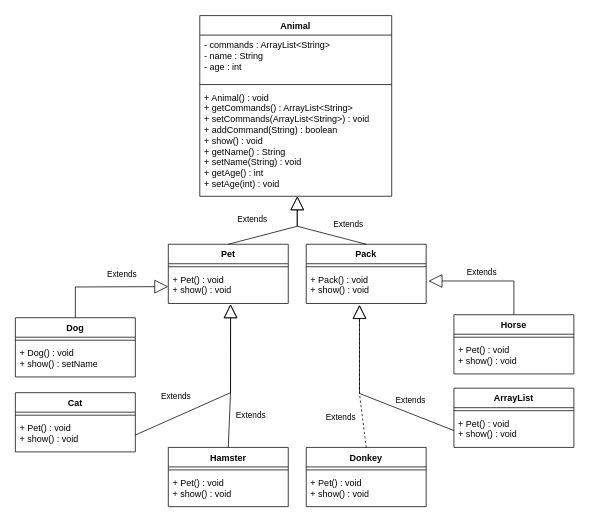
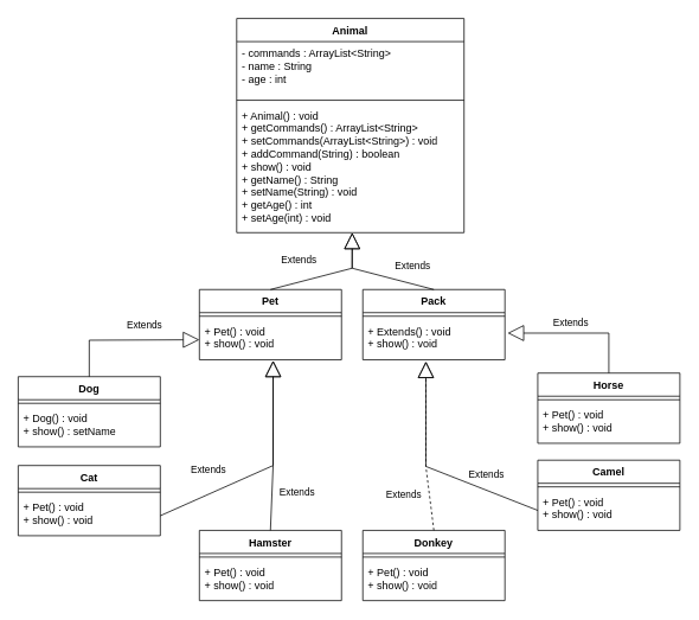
  <mxCell id="0" />
  <mxCell id="1" parent="0" />
  <mxCell id="2" value="Animal" style="swimlane;fontStyle=1;align=center;verticalAlign=top;childLayout=stackLayout;horizontal=1;startSize=26;horizontalStack=0;resizeParent=1;resizeParentMax=0;resizeLast=0;collapsible=1;marginBottom=0;whiteSpace=wrap;html=1;" vertex="1" parent="1"><mxGeometry x="266" y="20" width="256" height="241" as="geometry" /></mxCell>
  <mxCell id="3" value="- commands : ArrayList&amp;lt;String&amp;gt;&lt;br&gt;- name : String&lt;br&gt;- age : int" style="text;strokeColor=none;fillColor=none;align=left;verticalAlign=top;spacingLeft=4;spacingRight=4;overflow=hidden;rotatable=0;points=[[0,0.5],[1,0.5]];portConstraint=eastwest;whiteSpace=wrap;html=1;" vertex="1" parent="2"><mxGeometry y="26" width="256" height="62" as="geometry" /></mxCell>
  <mxCell id="4" value="" style="line;strokeWidth=1;fillColor=none;align=left;verticalAlign=middle;spacingTop=-1;spacingLeft=3;spacingRight=3;rotatable=0;labelPosition=right;points=[];portConstraint=eastwest;strokeColor=inherit;" vertex="1" parent="2"><mxGeometry y="88" width="256" height="8" as="geometry" /></mxCell>
  <mxCell id="5" value="+ Animal() : void&lt;br&gt;+ getCommands() : ArrayList&amp;lt;String&amp;gt;&lt;br&gt;+ setCommands(ArrayList&amp;lt;String&amp;gt;) : void&lt;br&gt;+ addCommand(String) : boolean&lt;br&gt;+ show() : void&lt;br&gt;+ getName() : String&lt;br&gt;+ setName(String) : void&lt;br&gt;+ getAge() : int&lt;br&gt;+ setAge(int) : void" style="text;strokeColor=none;fillColor=none;align=left;verticalAlign=top;spacingLeft=4;spacingRight=4;overflow=hidden;rotatable=0;points=[[0,0.5],[1,0.5]];portConstraint=eastwest;whiteSpace=wrap;html=1;" vertex="1" parent="2"><mxGeometry y="96" width="256" height="145" as="geometry" /></mxCell>
  <mxCell id="6" value="Pet" style="swimlane;fontStyle=1;align=center;verticalAlign=top;childLayout=stackLayout;horizontal=1;startSize=26;horizontalStack=0;resizeParent=1;resizeParentMax=0;resizeLast=0;collapsible=1;marginBottom=0;whiteSpace=wrap;html=1;" vertex="1" parent="1"><mxGeometry x="224" y="325" width="160" height="79" as="geometry" /></mxCell>
  <mxCell id="7" value="" style="line;strokeWidth=1;fillColor=none;align=left;verticalAlign=middle;spacingTop=-1;spacingLeft=3;spacingRight=3;rotatable=0;labelPosition=right;points=[];portConstraint=eastwest;strokeColor=inherit;" vertex="1" parent="6"><mxGeometry y="26" width="160" height="8" as="geometry" /></mxCell>
  <mxCell id="8" value="+ Pet() : void&lt;br&gt;+ show() : void" style="text;strokeColor=none;fillColor=none;align=left;verticalAlign=top;spacingLeft=4;spacingRight=4;overflow=hidden;rotatable=0;points=[[0,0.5],[1,0.5]];portConstraint=eastwest;whiteSpace=wrap;html=1;" vertex="1" parent="6"><mxGeometry y="34" width="160" height="45" as="geometry" /></mxCell>
  <mxCell id="9" value="Pack" style="swimlane;fontStyle=1;align=center;verticalAlign=top;childLayout=stackLayout;horizontal=1;startSize=26;horizontalStack=0;resizeParent=1;resizeParentMax=0;resizeLast=0;collapsible=1;marginBottom=0;whiteSpace=wrap;html=1;" vertex="1" parent="1"><mxGeometry x="408" y="325" width="160" height="79" as="geometry" /></mxCell>
  <mxCell id="10" value="" style="line;strokeWidth=1;fillColor=none;align=left;verticalAlign=middle;spacingTop=-1;spacingLeft=3;spacingRight=3;rotatable=0;labelPosition=right;points=[];portConstraint=eastwest;strokeColor=inherit;" vertex="1" parent="9"><mxGeometry y="26" width="160" height="8" as="geometry" /></mxCell>
- <mxCell id="11" value="+ Pack() : void&lt;br&gt;+ show() : void" style="text;strokeColor=none;fillColor=none;align=left;verticalAlign=top;spacingLeft=4;spacingRight=4;overflow=hidden;rotatable=0;points=[[0,0.5],[1,0.5]];portConstraint=eastwest;whiteSpace=wrap;html=1;" vertex="1" parent="9"><mxGeometry y="34" width="160" height="45" as="geometry" /></mxCell>
+ <mxCell id="11" value="+ Extends() : void&lt;br&gt;+ show() : void" style="text;strokeColor=none;fillColor=none;align=left;verticalAlign=top;spacingLeft=4;spacingRight=4;overflow=hidden;rotatable=0;points=[[0,0.5],[1,0.5]];portConstraint=eastwest;whiteSpace=wrap;html=1;" vertex="1" parent="9"><mxGeometry y="34" width="160" height="45" as="geometry" /></mxCell>
  <mxCell id="12" value="Dog" style="swimlane;fontStyle=1;align=center;verticalAlign=top;childLayout=stackLayout;horizontal=1;startSize=26;horizontalStack=0;resizeParent=1;resizeParentMax=0;resizeLast=0;collapsible=1;marginBottom=0;whiteSpace=wrap;html=1;" vertex="1" parent="1"><mxGeometry x="20" y="423" width="160" height="79" as="geometry" /></mxCell>
  <mxCell id="13" value="" style="line;strokeWidth=1;fillColor=none;align=left;verticalAlign=middle;spacingTop=-1;spacingLeft=3;spacingRight=3;rotatable=0;labelPosition=right;points=[];portConstraint=eastwest;strokeColor=inherit;" vertex="1" parent="12"><mxGeometry y="26" width="160" height="8" as="geometry" /></mxCell>
  <mxCell id="14" value="+ Dog() : void&lt;br&gt;+ show() : setName" style="text;strokeColor=none;fillColor=none;align=left;verticalAlign=top;spacingLeft=4;spacingRight=4;overflow=hidden;rotatable=0;points=[[0,0.5],[1,0.5]];portConstraint=eastwest;whiteSpace=wrap;html=1;" vertex="1" parent="12"><mxGeometry y="34" width="160" height="45" as="geometry" /></mxCell>
  <mxCell id="15" value="Cat" style="swimlane;fontStyle=1;align=center;verticalAlign=top;childLayout=stackLayout;horizontal=1;startSize=26;horizontalStack=0;resizeParent=1;resizeParentMax=0;resizeLast=0;collapsible=1;marginBottom=0;whiteSpace=wrap;html=1;" vertex="1" parent="1"><mxGeometry x="20" y="523" width="160" height="79" as="geometry" /></mxCell>
  <mxCell id="16" value="" style="line;strokeWidth=1;fillColor=none;align=left;verticalAlign=middle;spacingTop=-1;spacingLeft=3;spacingRight=3;rotatable=0;labelPosition=right;points=[];portConstraint=eastwest;strokeColor=inherit;" vertex="1" parent="15"><mxGeometry y="26" width="160" height="8" as="geometry" /></mxCell>
  <mxCell id="17" value="+ Pet() : void&lt;br&gt;+ show() : void" style="text;strokeColor=none;fillColor=none;align=left;verticalAlign=top;spacingLeft=4;spacingRight=4;overflow=hidden;rotatable=0;points=[[0,0.5],[1,0.5]];portConstraint=eastwest;whiteSpace=wrap;html=1;" vertex="1" parent="15"><mxGeometry y="34" width="160" height="45" as="geometry" /></mxCell>
  <mxCell id="18" value="Hamster" style="swimlane;fontStyle=1;align=center;verticalAlign=top;childLayout=stackLayout;horizontal=1;startSize=26;horizontalStack=0;resizeParent=1;resizeParentMax=0;resizeLast=0;collapsible=1;marginBottom=0;whiteSpace=wrap;html=1;" vertex="1" parent="1"><mxGeometry x="224" y="596" width="160" height="79" as="geometry" /></mxCell>
  <mxCell id="19" value="" style="line;strokeWidth=1;fillColor=none;align=left;verticalAlign=middle;spacingTop=-1;spacingLeft=3;spacingRight=3;rotatable=0;labelPosition=right;points=[];portConstraint=eastwest;strokeColor=inherit;" vertex="1" parent="18"><mxGeometry y="26" width="160" height="8" as="geometry" /></mxCell>
  <mxCell id="20" value="+ Pet() : void&lt;br&gt;+ show() : void" style="text;strokeColor=none;fillColor=none;align=left;verticalAlign=top;spacingLeft=4;spacingRight=4;overflow=hidden;rotatable=0;points=[[0,0.5],[1,0.5]];portConstraint=eastwest;whiteSpace=wrap;html=1;" vertex="1" parent="18"><mxGeometry y="34" width="160" height="45" as="geometry" /></mxCell>
  <mxCell id="21" value="Horse" style="swimlane;fontStyle=1;align=center;verticalAlign=top;childLayout=stackLayout;horizontal=1;startSize=26;horizontalStack=0;resizeParent=1;resizeParentMax=0;resizeLast=0;collapsible=1;marginBottom=0;whiteSpace=wrap;html=1;" vertex="1" parent="1"><mxGeometry x="605" y="419" width="160" height="79" as="geometry" /></mxCell>
  <mxCell id="22" value="" style="line;strokeWidth=1;fillColor=none;align=left;verticalAlign=middle;spacingTop=-1;spacingLeft=3;spacingRight=3;rotatable=0;labelPosition=right;points=[];portConstraint=eastwest;strokeColor=inherit;" vertex="1" parent="21"><mxGeometry y="26" width="160" height="8" as="geometry" /></mxCell>
  <mxCell id="23" value="+ Pet() : void&lt;br&gt;+ show() : void" style="text;strokeColor=none;fillColor=none;align=left;verticalAlign=top;spacingLeft=4;spacingRight=4;overflow=hidden;rotatable=0;points=[[0,0.5],[1,0.5]];portConstraint=eastwest;whiteSpace=wrap;html=1;" vertex="1" parent="21"><mxGeometry y="34" width="160" height="45" as="geometry" /></mxCell>
  <mxCell id="24" value="Donkey" style="swimlane;fontStyle=1;align=center;verticalAlign=top;childLayout=stackLayout;horizontal=1;startSize=26;horizontalStack=0;resizeParent=1;resizeParentMax=0;resizeLast=0;collapsible=1;marginBottom=0;whiteSpace=wrap;html=1;" vertex="1" parent="1"><mxGeometry x="408" y="596" width="160" height="79" as="geometry" /></mxCell>
  <mxCell id="25" value="" style="line;strokeWidth=1;fillColor=none;align=left;verticalAlign=middle;spacingTop=-1;spacingLeft=3;spacingRight=3;rotatable=0;labelPosition=right;points=[];portConstraint=eastwest;strokeColor=inherit;" vertex="1" parent="24"><mxGeometry y="26" width="160" height="8" as="geometry" /></mxCell>
  <mxCell id="26" value="+ Pet() : void&lt;br&gt;+ show() : void" style="text;strokeColor=none;fillColor=none;align=left;verticalAlign=top;spacingLeft=4;spacingRight=4;overflow=hidden;rotatable=0;points=[[0,0.5],[1,0.5]];portConstraint=eastwest;whiteSpace=wrap;html=1;" vertex="1" parent="24"><mxGeometry y="34" width="160" height="45" as="geometry" /></mxCell>
- <mxCell id="27" value="ArrayList" style="swimlane;fontStyle=1;align=center;verticalAlign=top;childLayout=stackLayout;horizontal=1;startSize=26;horizontalStack=0;resizeParent=1;resizeParentMax=0;resizeLast=0;collapsible=1;marginBottom=0;whiteSpace=wrap;html=1;" vertex="1" parent="1"><mxGeometry x="605" y="517" width="160" height="79" as="geometry" /></mxCell>
+ <mxCell id="27" value="Camel" style="swimlane;fontStyle=1;align=center;verticalAlign=top;childLayout=stackLayout;horizontal=1;startSize=26;horizontalStack=0;resizeParent=1;resizeParentMax=0;resizeLast=0;collapsible=1;marginBottom=0;whiteSpace=wrap;html=1;" vertex="1" parent="1"><mxGeometry x="605" y="517" width="160" height="79" as="geometry" /></mxCell>
  <mxCell id="28" value="" style="line;strokeWidth=1;fillColor=none;align=left;verticalAlign=middle;spacingTop=-1;spacingLeft=3;spacingRight=3;rotatable=0;labelPosition=right;points=[];portConstraint=eastwest;strokeColor=inherit;" vertex="1" parent="27"><mxGeometry y="26" width="160" height="8" as="geometry" /></mxCell>
  <mxCell id="29" value="+ Pet() : void&lt;br&gt;+ show() : void" style="text;strokeColor=none;fillColor=none;align=left;verticalAlign=top;spacingLeft=4;spacingRight=4;overflow=hidden;rotatable=0;points=[[0,0.5],[1,0.5]];portConstraint=eastwest;whiteSpace=wrap;html=1;" vertex="1" parent="27"><mxGeometry y="34" width="160" height="45" as="geometry" /></mxCell>
  <mxCell id="30" value="Extends" style="endArrow=block;endSize=16;endFill=0;html=1;rounded=0;exitX=0.5;exitY=0;exitDx=0;exitDy=0;entryX=0;entryY=0.5;entryDx=0;entryDy=0;" edge="1" parent="1" source="12" target="8"><mxGeometry x="0.251" y="17" width="160" relative="1" as="geometry"><mxPoint x="312" y="403" as="sourcePoint" /><mxPoint x="472" y="403" as="targetPoint" /><Array as="points"><mxPoint x="100" y="382" /></Array><mxPoint as="offset" /></mxGeometry></mxCell>
  <mxCell id="31" value="Extends" style="endArrow=block;endSize=16;endFill=0;html=1;rounded=0;exitX=1;exitY=0.5;exitDx=0;exitDy=0;entryX=0.519;entryY=1.022;entryDx=0;entryDy=0;entryPerimeter=0;" edge="1" parent="1" source="17" target="8"><mxGeometry x="-0.453" y="25" width="160" relative="1" as="geometry"><mxPoint x="312" y="403" as="sourcePoint" /><mxPoint x="472" y="403" as="targetPoint" /><Array as="points"><mxPoint x="307" y="523" /></Array><mxPoint as="offset" /></mxGeometry></mxCell>
  <mxCell id="32" value="Extends" style="endArrow=block;endSize=16;endFill=0;html=1;rounded=0;exitX=0.5;exitY=0;exitDx=0;exitDy=0;" edge="1" parent="1" source="21"><mxGeometry x="0.103" y="-11" width="160" relative="1" as="geometry"><mxPoint x="312" y="403" as="sourcePoint" /><mxPoint x="571" y="374" as="targetPoint" /><Array as="points"><mxPoint x="685" y="374" /></Array><mxPoint as="offset" /></mxGeometry></mxCell>
  <mxCell id="33" value="Extends" style="endArrow=block;endSize=16;endFill=0;html=1;rounded=0;exitX=0;exitY=0.5;exitDx=0;exitDy=0;entryX=0.444;entryY=1.044;entryDx=0;entryDy=0;entryPerimeter=0;" edge="1" parent="1" source="29" target="11"><mxGeometry x="-0.457" y="-16" width="160" relative="1" as="geometry"><mxPoint x="312" y="403" as="sourcePoint" /><mxPoint x="571" y="374" as="targetPoint" /><Array as="points"><mxPoint x="479" y="524" /></Array><mxPoint as="offset" /></mxGeometry></mxCell>
  <mxCell id="34" value="Extends" style="endArrow=block;endSize=16;endFill=0;html=1;rounded=0;exitX=0.5;exitY=0;exitDx=0;exitDy=0;entryX=0.519;entryY=1.022;entryDx=0;entryDy=0;entryPerimeter=0;" edge="1" parent="1" source="18" target="8"><mxGeometry x="-0.537" y="-28" width="160" relative="1" as="geometry"><mxPoint x="312" y="403" as="sourcePoint" /><mxPoint x="472" y="403" as="targetPoint" /><Array as="points"><mxPoint x="307" y="523" /></Array><mxPoint as="offset" /></mxGeometry></mxCell>
  <mxCell id="35" value="Extends" style="endArrow=block;endSize=16;endFill=0;html=1;rounded=0;exitX=0.5;exitY=0;exitDx=0;exitDy=0;entryX=0.444;entryY=1.044;entryDx=0;entryDy=0;entryPerimeter=0;dashed=1;" edge="1" parent="1" source="24" target="11"><mxGeometry x="-0.539" y="29" width="160" relative="1" as="geometry"><mxPoint x="312" y="403" as="sourcePoint" /><mxPoint x="571" y="374" as="targetPoint" /><Array as="points"><mxPoint x="479" y="524" /></Array><mxPoint as="offset" /></mxGeometry></mxCell>
  <mxCell id="36" value="Extends" style="endArrow=block;endSize=16;endFill=0;html=1;rounded=0;exitX=0.5;exitY=0;exitDx=0;exitDy=0;entryX=0.508;entryY=1;entryDx=0;entryDy=0;entryPerimeter=0;" edge="1" parent="1" source="6" target="5"><mxGeometry x="-0.418" y="24" width="160" relative="1" as="geometry"><mxPoint x="312" y="403" as="sourcePoint" /><mxPoint x="472" y="403" as="targetPoint" /><Array as="points"><mxPoint x="396" y="301" /></Array><mxPoint as="offset" /></mxGeometry></mxCell>
  <mxCell id="37" value="Extends" style="endArrow=block;endSize=16;endFill=0;html=1;rounded=0;exitX=0.5;exitY=0;exitDx=0;exitDy=0;entryX=0.508;entryY=1;entryDx=0;entryDy=0;entryPerimeter=0;" edge="1" parent="1" source="9" target="5"><mxGeometry x="-0.559" y="-19" width="160" relative="1" as="geometry"><mxPoint x="312" y="403" as="sourcePoint" /><mxPoint x="472" y="403" as="targetPoint" /><Array as="points"><mxPoint x="396" y="301" /></Array><mxPoint as="offset" /></mxGeometry></mxCell>
